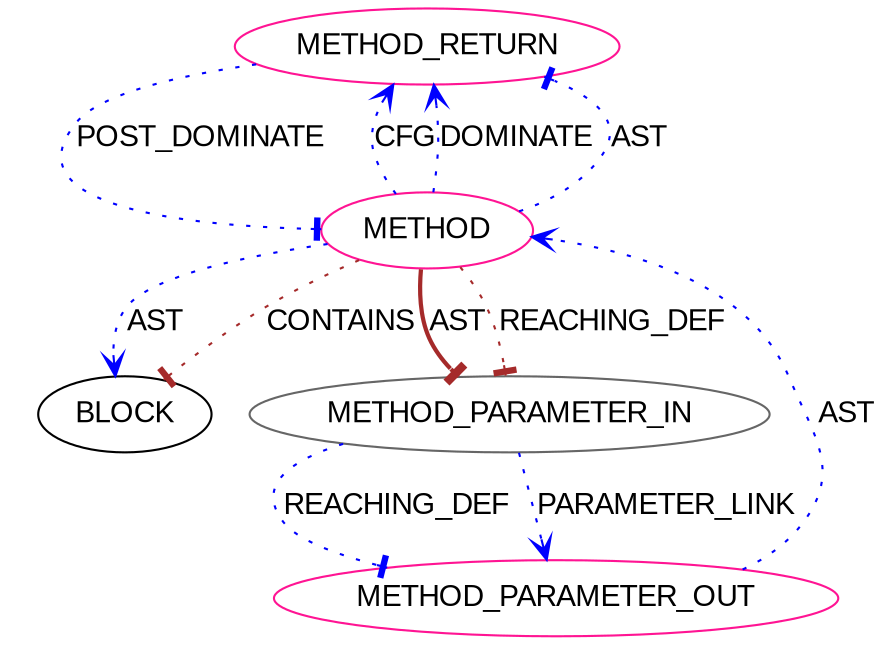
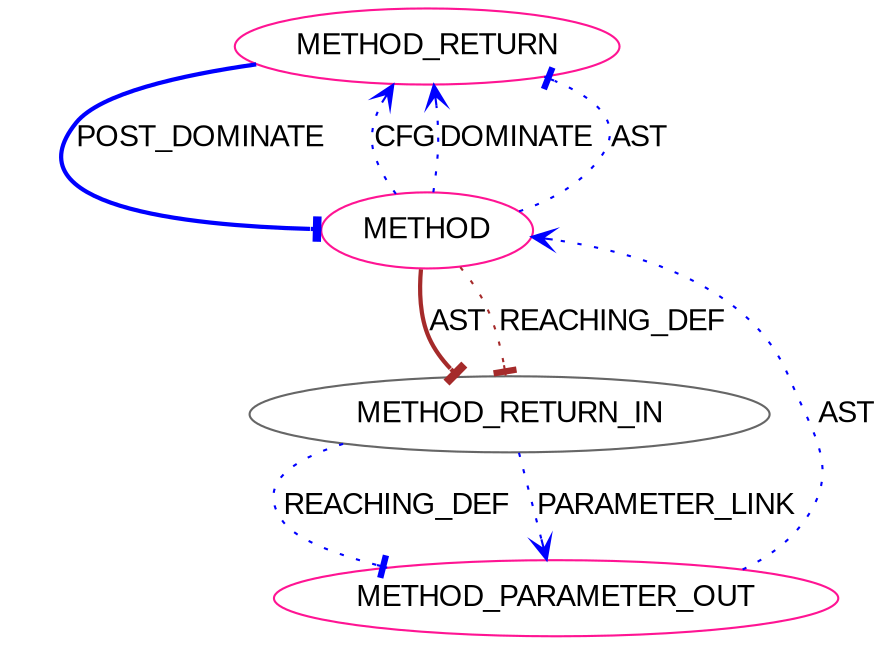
  digraph {
    fontname="Liberation Sans"
    node [CODE="<empty>" EVALUATION_STRATEGY=BY_VALUE ORDER=1 TYPE_FULL_NAME=ANY color=deeppink fontname="Liberation Sans"]
    edge [arrowhead=tee color=blue fontname="Liberation Sans" style=dotted]
    n1 [CODE=RET ORDER=2 label=METHOD_RETURN]
    n2 [AST_PARENT_FULL_NAME="<global>" AST_PARENT_TYPE=NAMESPACE_BLOCK FILENAME="<empty>" FULL_NAME=EC_POINT_free IS_EXTERNAL=true NAME=EC_POINT_free ORDER=0 label=METHOD EVALUATION_STRATEGY="" TYPE_FULL_NAME=""]
-   n3 [ARGUMENT_INDEX=1 color=black label=BLOCK EVALUATION_STRATEGY=""]
-   n4 [CODE=p1 INDEX=1 IS_VARIADIC=false NAME=p1 color=gray40 label=METHOD_PARAMETER_IN]
+   n4 [CODE=p1 INDEX=1 IS_VARIADIC=false NAME=p1 color=gray40 label=METHOD_RETURN_IN]
    n5 [CODE=p1 INDEX=1 IS_VARIADIC=false NAME=p1 label=METHOD_PARAMETER_OUT]
-   n1 -> n2 [label=POST_DOMINATE]
+   n1 -> n2 [label=POST_DOMINATE style=bold]
    n2 -> n1 [arrowhead=vee label=CFG]
    n2 -> n1 [arrowhead=vee label=DOMINATE]
    n2 -> n1 [label=AST]
-   n2 -> n3 [arrowhead=vee label=AST]
-   n2 -> n3 [color=brown label=CONTAINS]
    n2 -> n4 [color=brown label=AST style=bold]
    n2 -> n4 [color=brown label=REACHING_DEF]
    n4 -> n5 [VARIABLE=p1 label=REACHING_DEF]
    n4 -> n5 [arrowhead=vee label=PARAMETER_LINK]
    n5 -> n2 [arrowhead=vee label=AST]
  }
